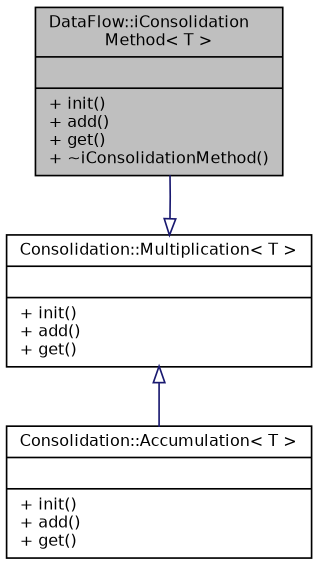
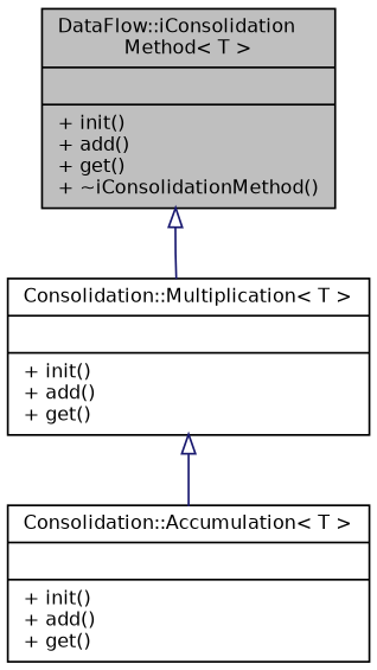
  digraph {
    node [color=black fontname=Helvetica fontsize=10 shape=record]
    edge [arrowtail=onormal color=midnightblue dir=back fontname=Helvetica fontsize=10 labelfontname=Helvetica labelfontsize=10 style=solid]
    n1 [fillcolor=grey75 fontcolor=black height=0.2 label="{DataFlow::iConsolidation\lMethod\< T \>\n||+ init()\l+ add()\l+ get()\l+ ~iConsolidationMethod()\l}" style=filled width=0.4]
    n2 [height=0.2 label="{Consolidation::Multiplication\< T \>\n||+ init()\l+ add()\l+ get()\l}" width=0.4]
    n3 [height=0.2 label="{Consolidation::Accumulation\< T \>\n||+ init()\l+ add()\l+ get()\l}" width=0.4]
-   n2 -> n1
+   n1 -> n2
    n2 -> n3
  }
